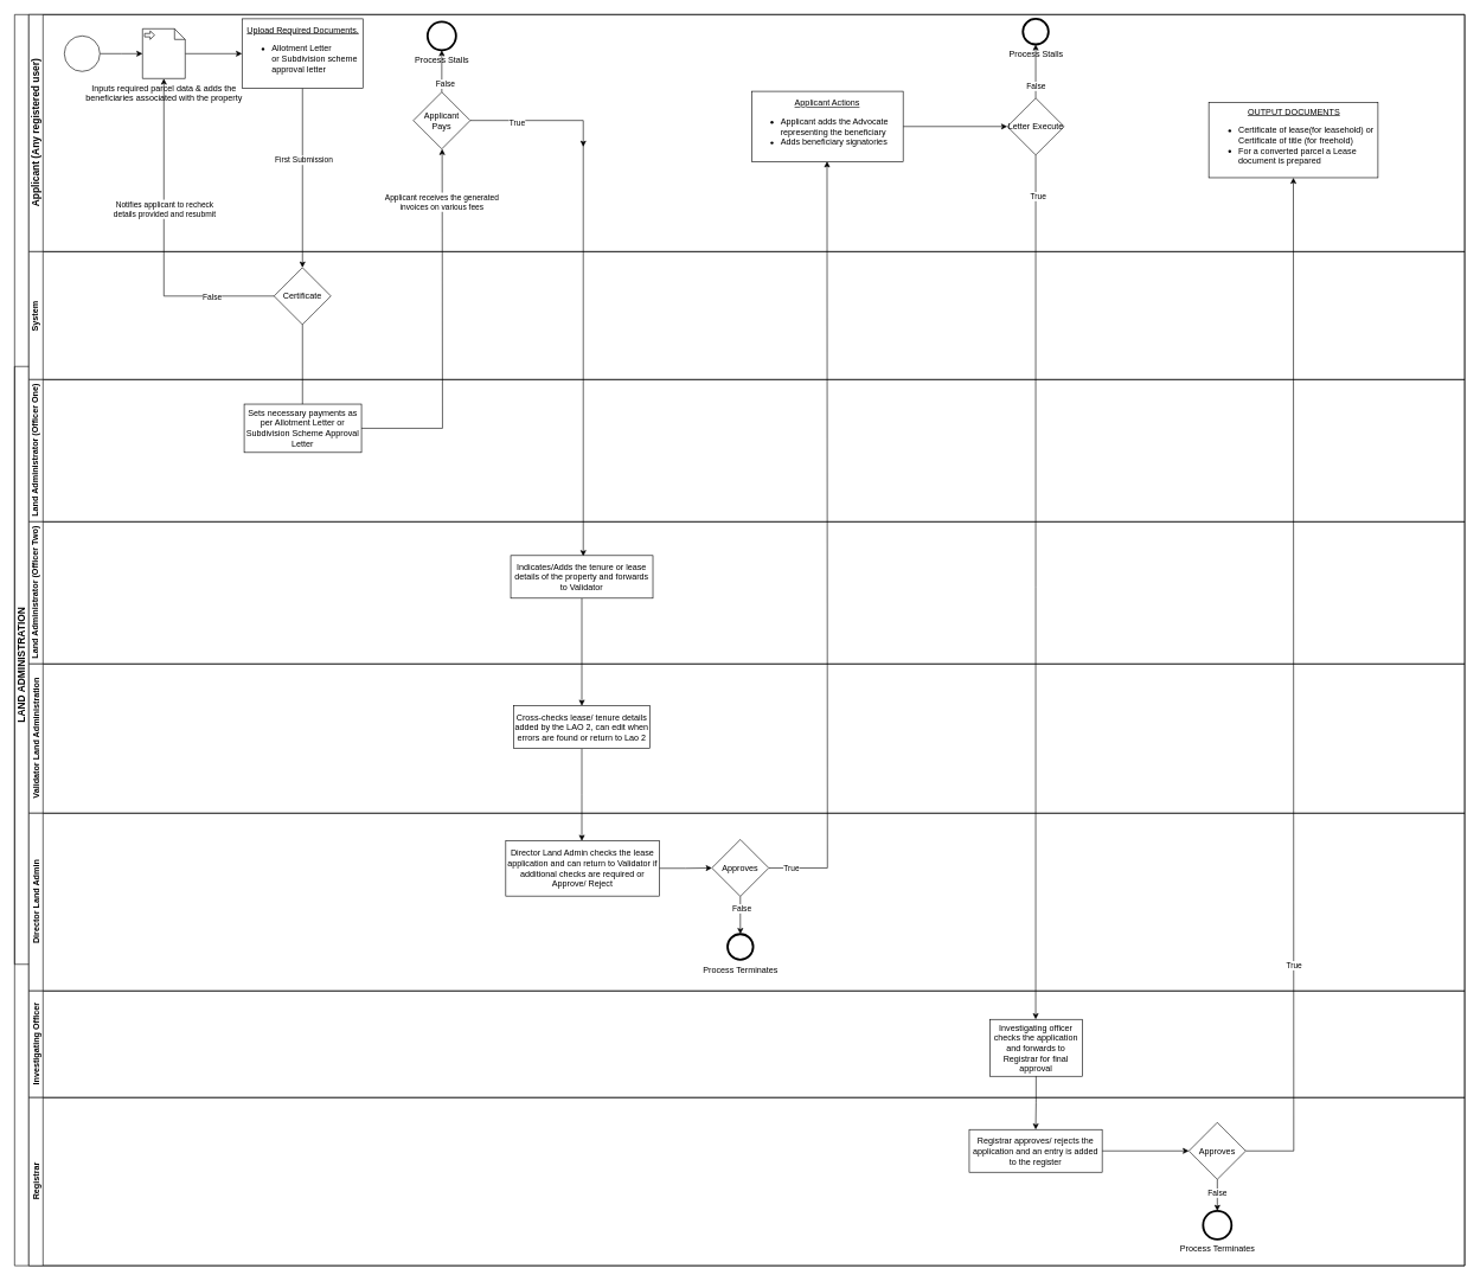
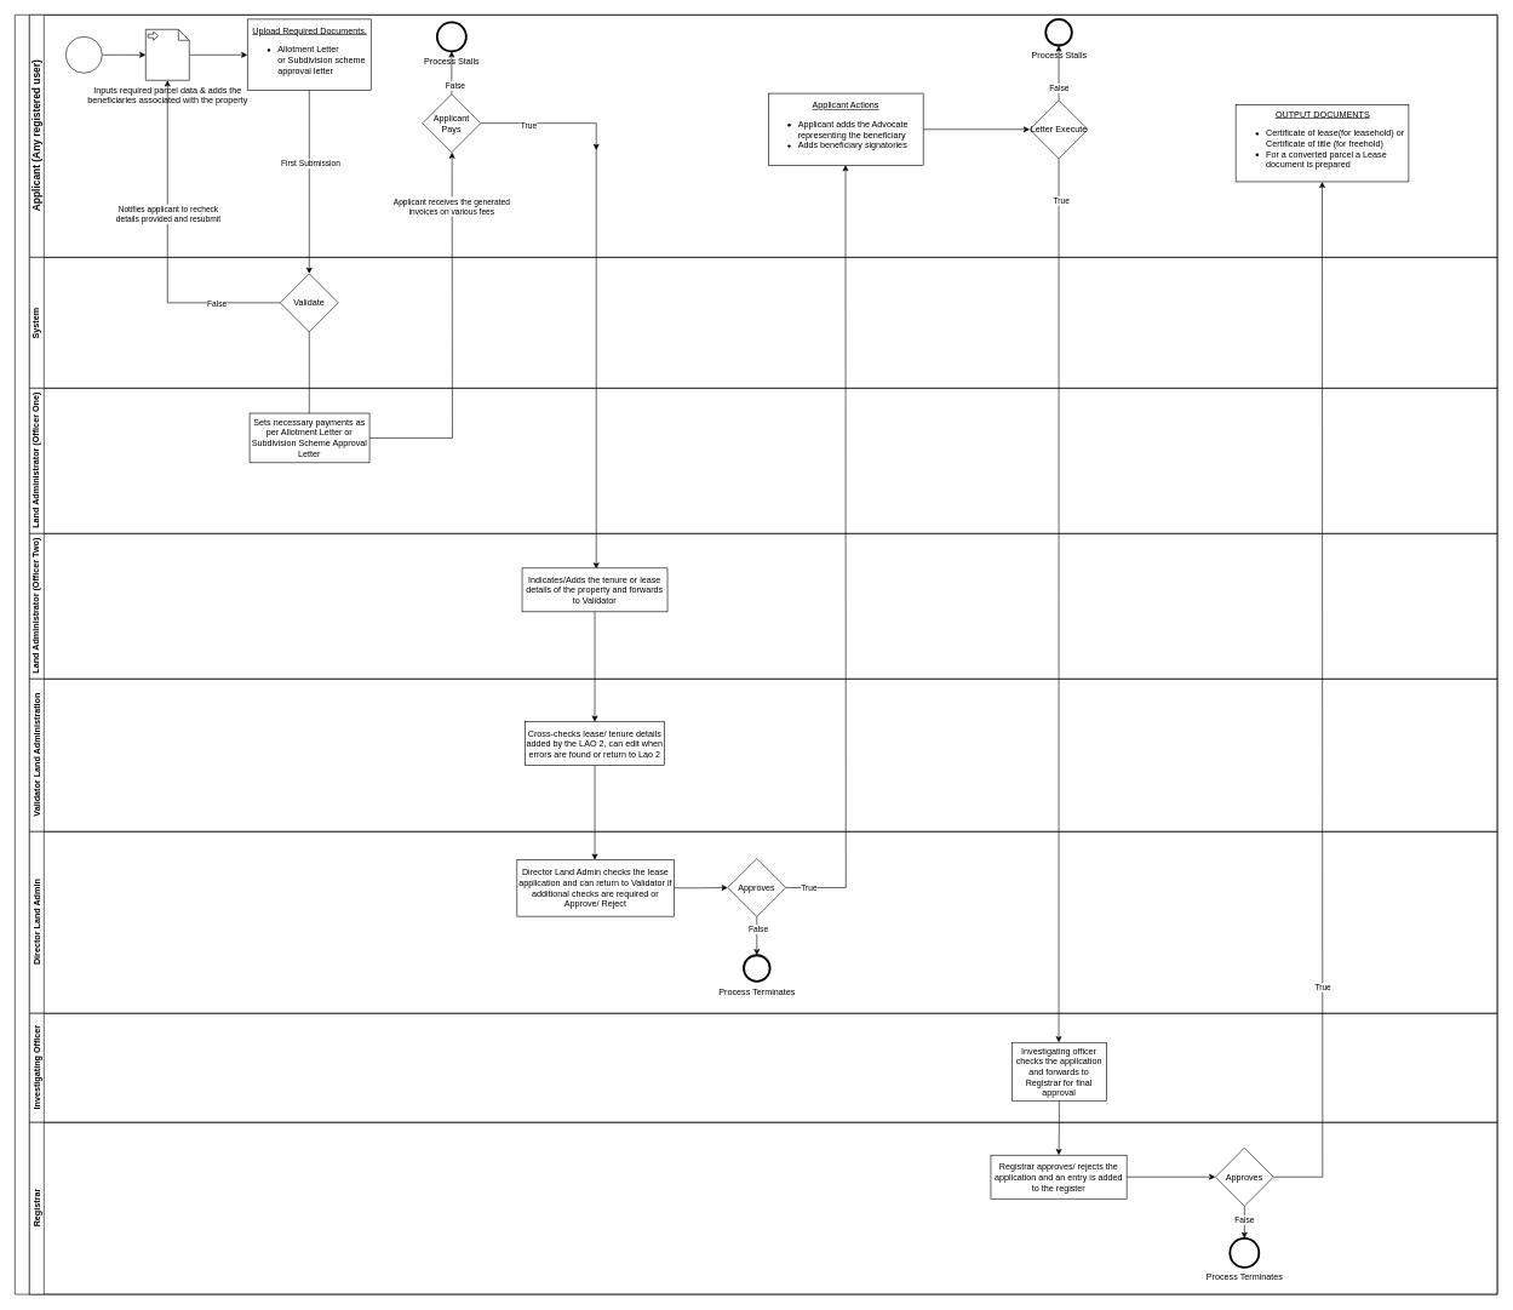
  <mxCell id="0" />
  <mxCell id="1" parent="0" />
  <mxCell id="2" value="" style="swimlane;html=1;childLayout=stackLayout;resizeParent=1;resizeParentMax=0;horizontal=0;startSize=20;horizontalStack=0;whiteSpace=wrap;" vertex="1" parent="1"><mxGeometry x="20" y="20" width="2040" height="1760" as="geometry" /></mxCell>
  <mxCell id="3" value="&lt;font style=&quot;font-size: 14px;&quot;&gt;Applicant (Any registered user)&lt;/font&gt;" style="swimlane;html=1;startSize=20;horizontal=0;" vertex="1" parent="2"><mxGeometry x="20" width="2020" height="333.5" as="geometry" /></mxCell>
  <mxCell id="4" value="" style="edgeStyle=orthogonalEdgeStyle;rounded=0;orthogonalLoop=1;jettySize=auto;html=1;" edge="1" parent="3" source="5"><mxGeometry relative="1" as="geometry"><mxPoint x="160" y="55" as="targetPoint" /></mxGeometry></mxCell>
  <mxCell id="5" value="" style="points=[[0.145,0.145,0],[0.5,0,0],[0.855,0.145,0],[1,0.5,0],[0.855,0.855,0],[0.5,1,0],[0.145,0.855,0],[0,0.5,0]];shape=mxgraph.bpmn.event;html=1;verticalLabelPosition=bottom;labelBackgroundColor=#ffffff;verticalAlign=top;align=center;perimeter=ellipsePerimeter;outlineConnect=0;aspect=fixed;outline=standard;symbol=general;" vertex="1" parent="3"><mxGeometry x="50" y="30" width="50" height="50" as="geometry" /></mxCell>
  <mxCell id="6" value="&lt;div style=&quot;text-align: center;&quot;&gt;&lt;span style=&quot;background-color: initial;&quot;&gt;&lt;u&gt;Upload Required Documents.&lt;/u&gt;&lt;/span&gt;&lt;/div&gt;&lt;div style=&quot;&quot;&gt;&lt;ul&gt;&lt;li&gt;&lt;span style=&quot;background-color: initial;&quot;&gt;Allotment Letter or&amp;nbsp;&lt;/span&gt;Subdivision scheme approval letter&lt;/li&gt;&lt;/ul&gt;&lt;/div&gt;" style="whiteSpace=wrap;html=1;align=left;" vertex="1" parent="3"><mxGeometry x="300" y="6" width="170" height="98" as="geometry" /></mxCell>
  <mxCell id="7" value="" style="edgeStyle=orthogonalEdgeStyle;rounded=0;orthogonalLoop=1;jettySize=auto;html=1;" edge="1" parent="3" source="8" target="6"><mxGeometry relative="1" as="geometry" /></mxCell>
  <mxCell id="8" value="Inputs required parcel data &amp;amp;&amp;nbsp;adds the&lt;br&gt;beneficiaries associated with the property" style="shape=mxgraph.bpmn.data;labelPosition=center;verticalLabelPosition=bottom;align=center;verticalAlign=top;size=15;html=1;bpmnTransferType=input;" vertex="1" parent="3"><mxGeometry x="160" y="20" width="60" height="70" as="geometry" /></mxCell>
  <mxCell id="9" value="Process Stalls" style="points=[[0.145,0.145,0],[0.5,0,0],[0.855,0.145,0],[1,0.5,0],[0.855,0.855,0],[0.5,1,0],[0.145,0.855,0],[0,0.5,0]];shape=mxgraph.bpmn.event;html=1;verticalLabelPosition=bottom;labelBackgroundColor=#ffffff;verticalAlign=top;align=center;perimeter=ellipsePerimeter;outlineConnect=0;aspect=fixed;outline=end;symbol=terminate2;" vertex="1" parent="3"><mxGeometry x="561" y="10" width="40" height="40" as="geometry" /></mxCell>
  <mxCell id="10" value="Process Stalls" style="points=[[0.145,0.145,0],[0.5,0,0],[0.855,0.145,0],[1,0.5,0],[0.855,0.855,0],[0.5,1,0],[0.145,0.855,0],[0,0.5,0]];shape=mxgraph.bpmn.event;html=1;verticalLabelPosition=bottom;labelBackgroundColor=#ffffff;verticalAlign=top;align=center;perimeter=ellipsePerimeter;outlineConnect=0;aspect=fixed;outline=end;symbol=terminate2;" vertex="1" parent="3"><mxGeometry x="1398.5" y="6" width="36" height="36" as="geometry" /></mxCell>
  <mxCell id="11" value="" style="edgeStyle=orthogonalEdgeStyle;rounded=0;orthogonalLoop=1;jettySize=auto;html=1;" edge="1" parent="3"><mxGeometry relative="1" as="geometry"><mxPoint x="780" y="180" as="sourcePoint" /><mxPoint x="780" y="762" as="targetPoint" /></mxGeometry></mxCell>
  <mxCell id="12" value="" style="edgeStyle=orthogonalEdgeStyle;rounded=0;orthogonalLoop=1;jettySize=auto;html=1;" edge="1" parent="3" source="16" target="10"><mxGeometry relative="1" as="geometry" /></mxCell>
  <mxCell id="13" value="False" style="edgeLabel;html=1;align=center;verticalAlign=middle;resizable=0;points=[];" vertex="1" connectable="0" parent="12"><mxGeometry x="-0.561" y="1" relative="1" as="geometry"><mxPoint x="1" as="offset" /></mxGeometry></mxCell>
  <mxCell id="14" value="" style="edgeStyle=orthogonalEdgeStyle;rounded=0;orthogonalLoop=1;jettySize=auto;html=1;" edge="1" parent="3" source="16"><mxGeometry relative="1" as="geometry"><mxPoint x="1416.5" y="1413.5" as="targetPoint" /></mxGeometry></mxCell>
  <mxCell id="15" value="True" style="edgeLabel;html=1;align=center;verticalAlign=middle;resizable=0;points=[];" vertex="1" connectable="0" parent="14"><mxGeometry x="-0.904" y="3" relative="1" as="geometry"><mxPoint as="offset" /></mxGeometry></mxCell>
  <mxCell id="16" value="Letter Execute" style="rhombus;whiteSpace=wrap;html=1;rounded=0;" vertex="1" parent="3"><mxGeometry x="1376.5" y="117.5" width="80" height="80" as="geometry" /></mxCell>
  <mxCell id="17" value="System&amp;nbsp;" style="swimlane;html=1;startSize=20;horizontal=0;" vertex="1" parent="2"><mxGeometry x="20" y="333.5" width="2020" height="180" as="geometry" /></mxCell>
  <mxCell id="18" value="" style="edgeStyle=orthogonalEdgeStyle;rounded=0;orthogonalLoop=1;jettySize=auto;html=1;" edge="1" parent="17" source="19"><mxGeometry relative="1" as="geometry"><mxPoint x="385" y="229.5" as="targetPoint" /></mxGeometry></mxCell>
- <mxCell id="19" value="Certificate" style="rhombus;whiteSpace=wrap;html=1;align=center;" vertex="1" parent="17"><mxGeometry x="345" y="22.5" width="80" height="80" as="geometry" /></mxCell>
+ <mxCell id="19" value="Validate" style="rhombus;whiteSpace=wrap;html=1;align=center;" vertex="1" parent="17"><mxGeometry x="345" y="22.5" width="80" height="80" as="geometry" /></mxCell>
  <mxCell id="20" value="&lt;div style=&quot;text-align: center;&quot;&gt;&lt;u&gt;OUTPUT DOCUMENTS&lt;/u&gt;&lt;br&gt;&lt;/div&gt;&lt;div style=&quot;&quot;&gt;&lt;ul&gt;&lt;li&gt;Certificate of lease(for leasehold) or Certificate of title (for freehold)&amp;nbsp;&lt;br&gt;&lt;/li&gt;&lt;li&gt;For a converted parcel a Lease document is prepared&lt;/li&gt;&lt;/ul&gt;&lt;/div&gt;&lt;div style=&quot;text-align: justify;&quot;&gt;&lt;/div&gt;" style="whiteSpace=wrap;html=1;align=left;" vertex="1" parent="17"><mxGeometry x="1660" y="-210" width="238" height="106" as="geometry" /></mxCell>
  <mxCell id="21" value="Land Administrator (Officer One)" style="swimlane;html=1;startSize=20;horizontal=0;" vertex="1" parent="2"><mxGeometry x="20" y="513.5" width="2020" height="200" as="geometry"><mxRectangle x="20" y="500" width="2280" height="30" as="alternateBounds" /></mxGeometry></mxCell>
  <mxCell id="22" value="" style="edgeStyle=orthogonalEdgeStyle;rounded=0;orthogonalLoop=1;jettySize=auto;html=1;" edge="1" parent="2" source="6" target="19"><mxGeometry relative="1" as="geometry" /></mxCell>
  <mxCell id="23" value="First Submission" style="edgeLabel;html=1;align=center;verticalAlign=middle;resizable=0;points=[];" vertex="1" connectable="0" parent="22"><mxGeometry x="-0.209" y="1" relative="1" as="geometry"><mxPoint as="offset" /></mxGeometry></mxCell>
  <mxCell id="24" value="" style="edgeStyle=orthogonalEdgeStyle;rounded=0;orthogonalLoop=1;jettySize=auto;html=1;exitX=0;exitY=0.5;exitDx=0;exitDy=0;" edge="1" parent="2" source="19" target="8"><mxGeometry relative="1" as="geometry"><mxPoint x="580" y="97" as="targetPoint" /><Array as="points"><mxPoint x="210" y="396" /></Array></mxGeometry></mxCell>
  <mxCell id="25" value="False" style="edgeLabel;html=1;align=center;verticalAlign=middle;resizable=0;points=[];" vertex="1" connectable="0" parent="24"><mxGeometry x="-0.617" y="-1" relative="1" as="geometry"><mxPoint y="1" as="offset" /></mxGeometry></mxCell>
  <mxCell id="26" value="Notifies applicant to recheck&lt;br&gt;details provided and resubmit" style="edgeLabel;html=1;align=center;verticalAlign=middle;resizable=0;points=[];" vertex="1" connectable="0" parent="24"><mxGeometry x="0.206" relative="1" as="geometry"><mxPoint as="offset" /></mxGeometry></mxCell>
  <mxCell id="27" value="Land Administrator (Officer Two)" style="swimlane;html=1;startSize=20;horizontal=0;" vertex="1" parent="2"><mxGeometry x="20" y="713.5" width="2020" height="200" as="geometry"><mxRectangle x="20" y="753" width="2280" height="30" as="alternateBounds" /></mxGeometry></mxCell>
  <mxCell id="28" value="Validator Land Administration" style="swimlane;html=1;startSize=20;horizontal=0;" vertex="1" parent="2"><mxGeometry x="20" y="913.5" width="2020" height="210" as="geometry" /></mxCell>
  <mxCell id="29" value="" style="edgeStyle=orthogonalEdgeStyle;rounded=0;orthogonalLoop=1;jettySize=auto;html=1;" edge="1" parent="28" source="30"><mxGeometry relative="1" as="geometry"><mxPoint x="778" y="249" as="targetPoint" /></mxGeometry></mxCell>
  <mxCell id="30" value="Cross-checks lease/ tenure details added by the LAO 2, can edit when errors are found or return to Lao 2" style="whiteSpace=wrap;html=1;rounded=0;" vertex="1" parent="28"><mxGeometry x="682" y="59" width="192" height="60" as="geometry" /></mxCell>
  <mxCell id="31" value="Director Land Admin" style="swimlane;html=1;startSize=20;horizontal=0;" vertex="1" parent="2"><mxGeometry x="20" y="1123.5" width="2020" height="250" as="geometry" /></mxCell>
  <mxCell id="32" value="" style="edgeStyle=orthogonalEdgeStyle;rounded=0;orthogonalLoop=1;jettySize=auto;html=1;exitX=0.5;exitY=1;exitDx=0;exitDy=0;entryX=0.5;entryY=0;entryDx=0;entryDy=0;entryPerimeter=0;" edge="1" parent="31" source="36" target="37"><mxGeometry relative="1" as="geometry"><mxPoint x="1076" y="77" as="sourcePoint" /><mxPoint x="1198" y="77" as="targetPoint" /></mxGeometry></mxCell>
  <mxCell id="33" value="False" style="edgeLabel;html=1;align=center;verticalAlign=middle;resizable=0;points=[];" vertex="1" connectable="0" parent="32"><mxGeometry x="-0.361" y="1" relative="1" as="geometry"><mxPoint as="offset" /></mxGeometry></mxCell>
  <mxCell id="34" value="" style="edgeStyle=orthogonalEdgeStyle;rounded=0;orthogonalLoop=1;jettySize=auto;html=1;" edge="1" parent="31" source="36"><mxGeometry relative="1" as="geometry"><mxPoint x="1123" y="-917" as="targetPoint" /></mxGeometry></mxCell>
  <mxCell id="35" value="True" style="edgeLabel;html=1;align=center;verticalAlign=middle;resizable=0;points=[];" vertex="1" connectable="0" parent="34"><mxGeometry x="-0.943" relative="1" as="geometry"><mxPoint as="offset" /></mxGeometry></mxCell>
  <mxCell id="36" value="Approves" style="rhombus;whiteSpace=wrap;html=1;rounded=0;" vertex="1" parent="31"><mxGeometry x="961" y="37" width="80" height="80" as="geometry" /></mxCell>
  <mxCell id="37" value="Process Terminates" style="points=[[0.145,0.145,0],[0.5,0,0],[0.855,0.145,0],[1,0.5,0],[0.855,0.855,0],[0.5,1,0],[0.145,0.855,0],[0,0.5,0]];shape=mxgraph.bpmn.event;html=1;verticalLabelPosition=bottom;labelBackgroundColor=#ffffff;verticalAlign=top;align=center;perimeter=ellipsePerimeter;outlineConnect=0;aspect=fixed;outline=end;symbol=terminate2;" vertex="1" parent="31"><mxGeometry x="983" y="170" width="36" height="36" as="geometry" /></mxCell>
  <mxCell id="38" value="Investigating Officer" style="swimlane;html=1;startSize=20;horizontal=0;" vertex="1" parent="2"><mxGeometry x="20" y="1373.5" width="2020" height="150" as="geometry" /></mxCell>
  <mxCell id="39" value="Investigating officer checks the application and forwards to Registrar for final approval" style="whiteSpace=wrap;html=1;" vertex="1" parent="38"><mxGeometry x="1352" y="40" width="130" height="80" as="geometry" /></mxCell>
  <mxCell id="40" value="" style="edgeStyle=orthogonalEdgeStyle;rounded=0;orthogonalLoop=1;jettySize=auto;html=1;" edge="1" parent="2"><mxGeometry relative="1" as="geometry"><mxPoint x="1840" y="844" as="sourcePoint" /></mxGeometry></mxCell>
  <mxCell id="41" value="" style="edgeStyle=orthogonalEdgeStyle;rounded=0;orthogonalLoop=1;jettySize=auto;html=1;" edge="1" parent="2"><mxGeometry relative="1" as="geometry"><mxPoint x="1840" y="955" as="sourcePoint" /></mxGeometry></mxCell>
  <mxCell id="42" value="True" style="edgeLabel;html=1;align=center;verticalAlign=middle;resizable=0;points=[];" vertex="1" connectable="0" parent="41"><mxGeometry x="-0.538" y="-3" relative="1" as="geometry"><mxPoint y="-1" as="offset" /></mxGeometry></mxCell>
  <mxCell id="43" value="" style="edgeStyle=orthogonalEdgeStyle;rounded=0;orthogonalLoop=1;jettySize=auto;html=1;" edge="1" parent="2" source="39" target="46"><mxGeometry relative="1" as="geometry" /></mxCell>
  <mxCell id="44" value="Registrar" style="swimlane;html=1;startSize=20;horizontal=0;" vertex="1" parent="2"><mxGeometry x="20" y="1523.5" width="2020" height="236.5" as="geometry" /></mxCell>
  <mxCell id="45" value="" style="edgeStyle=orthogonalEdgeStyle;rounded=0;orthogonalLoop=1;jettySize=auto;html=1;" edge="1" parent="44" source="46" target="51"><mxGeometry relative="1" as="geometry" /></mxCell>
  <mxCell id="46" value="Registrar approves/ rejects the application and an entry is added to the register" style="whiteSpace=wrap;html=1;" vertex="1" parent="44"><mxGeometry x="1323" y="45" width="187" height="60" as="geometry" /></mxCell>
  <mxCell id="47" value="" style="edgeStyle=orthogonalEdgeStyle;rounded=0;orthogonalLoop=1;jettySize=auto;html=1;" edge="1" parent="44" source="51" target="52"><mxGeometry relative="1" as="geometry" /></mxCell>
  <mxCell id="48" value="False" style="edgeLabel;html=1;align=center;verticalAlign=middle;resizable=0;points=[];" vertex="1" connectable="0" parent="47"><mxGeometry x="-0.213" y="-1" relative="1" as="geometry"><mxPoint y="1" as="offset" /></mxGeometry></mxCell>
  <mxCell id="49" value="" style="edgeStyle=orthogonalEdgeStyle;rounded=0;orthogonalLoop=1;jettySize=auto;html=1;" edge="1" parent="44" source="51"><mxGeometry relative="1" as="geometry"><mxPoint x="1779" y="-1294" as="targetPoint" /></mxGeometry></mxCell>
  <mxCell id="50" value="True" style="edgeLabel;html=1;align=center;verticalAlign=middle;resizable=0;points=[];" vertex="1" connectable="0" parent="49"><mxGeometry x="-0.54" relative="1" as="geometry"><mxPoint y="1" as="offset" /></mxGeometry></mxCell>
  <mxCell id="51" value="Approves" style="rhombus;whiteSpace=wrap;html=1;" vertex="1" parent="44"><mxGeometry x="1632" y="35" width="80" height="80" as="geometry" /></mxCell>
  <mxCell id="52" value="Process Terminates" style="points=[[0.145,0.145,0],[0.5,0,0],[0.855,0.145,0],[1,0.5,0],[0.855,0.855,0],[0.5,1,0],[0.145,0.855,0],[0,0.5,0]];shape=mxgraph.bpmn.event;html=1;verticalLabelPosition=bottom;labelBackgroundColor=#ffffff;verticalAlign=top;align=center;perimeter=ellipsePerimeter;outlineConnect=0;aspect=fixed;outline=end;symbol=terminate2;" vertex="1" parent="44"><mxGeometry x="1652" y="159.5" width="40" height="40" as="geometry" /></mxCell>
- <mxCell id="53" value="&lt;font style=&quot;font-size: 14px;&quot;&gt;LAND ADMINISTRATION&lt;/font&gt;" style="swimlane;html=1;startSize=20;fontStyle=1;collapsible=0;horizontal=0;swimlaneLine=0;fillColor=none;whiteSpace=wrap;" vertex="1" parent="1"><mxGeometry x="20" y="515" width="20" height="841" as="geometry" /></mxCell>
  <mxCell id="54" value="" style="edgeStyle=orthogonalEdgeStyle;rounded=0;orthogonalLoop=1;jettySize=auto;html=1;" edge="1" parent="1" source="56"><mxGeometry relative="1" as="geometry"><mxPoint x="621.5" y="209" as="targetPoint" /></mxGeometry></mxCell>
  <mxCell id="55" value="Applicant receives the generated&lt;br&gt;invoices on various fees" style="edgeLabel;html=1;align=center;verticalAlign=middle;resizable=0;points=[];" vertex="1" connectable="0" parent="54"><mxGeometry x="0.708" y="1" relative="1" as="geometry"><mxPoint as="offset" /></mxGeometry></mxCell>
  <mxCell id="56" value="Sets necessary payments as per Allotment Letter or Subdivision Scheme Approval Letter" style="rounded=0;whiteSpace=wrap;html=1;" vertex="1" parent="1"><mxGeometry x="343" y="568" width="165" height="68" as="geometry" /></mxCell>
  <mxCell id="57" value="" style="edgeStyle=orthogonalEdgeStyle;rounded=0;orthogonalLoop=1;jettySize=auto;html=1;" edge="1" parent="1" source="61" target="9"><mxGeometry relative="1" as="geometry" /></mxCell>
  <mxCell id="58" value="False" style="edgeLabel;html=1;align=center;verticalAlign=middle;resizable=0;points=[];" vertex="1" connectable="0" parent="57"><mxGeometry x="-0.6" y="-4" relative="1" as="geometry"><mxPoint as="offset" /></mxGeometry></mxCell>
  <mxCell id="59" value="" style="edgeStyle=orthogonalEdgeStyle;rounded=0;orthogonalLoop=1;jettySize=auto;html=1;" edge="1" parent="1" source="61"><mxGeometry relative="1" as="geometry"><mxPoint x="820" y="206" as="targetPoint" /><Array as="points"><mxPoint x="820" y="169" /></Array></mxGeometry></mxCell>
  <mxCell id="60" value="True" style="edgeLabel;html=1;align=center;verticalAlign=middle;resizable=0;points=[];" vertex="1" connectable="0" parent="59"><mxGeometry x="-0.333" y="-2" relative="1" as="geometry"><mxPoint as="offset" /></mxGeometry></mxCell>
  <mxCell id="61" value="Applicant Pays" style="rhombus;whiteSpace=wrap;html=1;" vertex="1" parent="1"><mxGeometry x="581" y="129" width="80" height="80" as="geometry" /></mxCell>
  <mxCell id="62" value="" style="edgeStyle=orthogonalEdgeStyle;rounded=0;orthogonalLoop=1;jettySize=auto;html=1;" edge="1" parent="1" source="63" target="30"><mxGeometry relative="1" as="geometry" /></mxCell>
  <mxCell id="63" value="Indicates/Adds the tenure or lease details of the property and forwards to Validator" style="rounded=0;whiteSpace=wrap;html=1;" vertex="1" parent="1"><mxGeometry x="718" y="781" width="200" height="60" as="geometry" /></mxCell>
  <mxCell id="64" value="" style="edgeStyle=orthogonalEdgeStyle;rounded=0;orthogonalLoop=1;jettySize=auto;html=1;" edge="1" parent="1" source="65" target="36"><mxGeometry relative="1" as="geometry" /></mxCell>
  <mxCell id="65" value="Director Land Admin checks the lease application and can return to Validator if additional checks are required or Approve/ Reject" style="rounded=0;whiteSpace=wrap;html=1;" vertex="1" parent="1"><mxGeometry x="711" y="1182" width="216" height="78" as="geometry" /></mxCell>
  <mxCell id="66" value="" style="edgeStyle=orthogonalEdgeStyle;rounded=0;orthogonalLoop=1;jettySize=auto;html=1;" edge="1" parent="1" source="67" target="16"><mxGeometry relative="1" as="geometry" /></mxCell>
  <mxCell id="67" value="&lt;u&gt;Applicant Actions&lt;/u&gt;&lt;br&gt;&lt;ul style=&quot;&quot;&gt;&lt;li style=&quot;text-align: left;&quot;&gt;Applicant adds the Advocate representing the beneficiary&amp;nbsp;&lt;/li&gt;&lt;li style=&quot;text-align: left;&quot;&gt;Adds beneficiary signatories&amp;nbsp;&lt;/li&gt;&lt;/ul&gt;" style="rounded=0;whiteSpace=wrap;html=1;" vertex="1" parent="1"><mxGeometry x="1057" y="128" width="213" height="99" as="geometry" /></mxCell>
